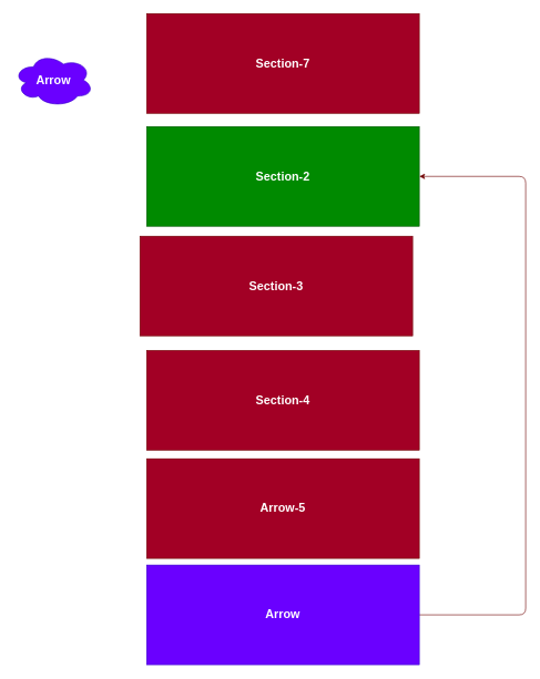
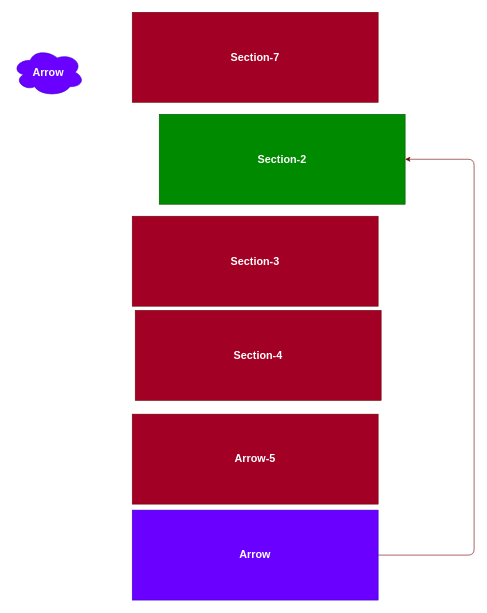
  <mxCell id="0" />
  <mxCell id="1" parent="0" />
  <mxCell id="2" value="Section-7" style="rounded=0;whiteSpace=wrap;html=1;fillColor=#a20025;fontColor=#ffffff;strokeColor=#6F0000;fontSize=18;fontStyle=1" parent="1" vertex="1"><mxGeometry x="220" y="20" width="410" height="150" as="geometry" /></mxCell>
- <mxCell id="3" value="Section-2" style="rounded=0;whiteSpace=wrap;html=1;fillColor=#008a00;fontColor=#ffffff;strokeColor=#005700;fontSize=18;fontStyle=1" parent="1" vertex="1"><mxGeometry x="220" y="190" width="410" height="150" as="geometry" /></mxCell>
- <mxCell id="4" value="Section-3" style="rounded=0;whiteSpace=wrap;html=1;fillColor=#a20025;fontColor=#ffffff;strokeColor=#6F0000;fontSize=18;fontStyle=1" parent="1" vertex="1"><mxGeometry x="210" y="355" width="410" height="150" as="geometry" /></mxCell>
- <mxCell id="5" value="Section-4" style="rounded=0;whiteSpace=wrap;html=1;fillColor=#a20025;fontColor=#ffffff;strokeColor=#6F0000;fontSize=18;fontStyle=1" parent="1" vertex="1"><mxGeometry x="220" y="527" width="410" height="150" as="geometry" /></mxCell>
+ <mxCell id="3" value="Section-2" style="rounded=0;whiteSpace=wrap;html=1;fillColor=#008a00;fontColor=#ffffff;strokeColor=#005700;fontSize=18;fontStyle=1" parent="1" vertex="1"><mxGeometry x="265" y="190" width="410" height="150" as="geometry" /></mxCell>
+ <mxCell id="4" value="Section-3" style="rounded=0;whiteSpace=wrap;html=1;fillColor=#a20025;fontColor=#ffffff;strokeColor=#6F0000;fontSize=18;fontStyle=1" parent="1" vertex="1"><mxGeometry x="220" y="360" width="410" height="150" as="geometry" /></mxCell>
+ <mxCell id="5" value="Section-4" style="rounded=0;whiteSpace=wrap;html=1;fillColor=#a20025;fontColor=#ffffff;strokeColor=#6F0000;fontSize=18;fontStyle=1" parent="1" vertex="1"><mxGeometry x="225" y="517" width="410" height="150" as="geometry" /></mxCell>
  <mxCell id="6" value="Arrow-5" style="rounded=0;whiteSpace=wrap;html=1;fillColor=#a20025;fontColor=#ffffff;strokeColor=#6F0000;fontSize=18;fontStyle=1" parent="1" vertex="1"><mxGeometry x="220" y="690" width="410" height="150" as="geometry" /></mxCell>
  <mxCell id="7" style="edgeStyle=none;html=1;entryX=1;entryY=0.5;entryDx=0;entryDy=0;fillColor=#a20025;strokeColor=#6F0000;fontSize=18;fontStyle=1" parent="1" source="8" target="3" edge="1"><mxGeometry relative="1" as="geometry"><mxPoint x="750" y="210" as="targetPoint" /><Array as="points"><mxPoint x="790" y="925" /><mxPoint x="790" y="265" /></Array></mxGeometry></mxCell>
  <mxCell id="8" value="&lt;font style=&quot;font-size: 18px;&quot;&gt;Arrow&lt;/font&gt;" style="rounded=0;whiteSpace=wrap;html=1;fillColor=#6a00ff;fontColor=#ffffff;strokeColor=#3700CC;fontSize=18;fontStyle=1" parent="1" vertex="1"><mxGeometry x="220" y="850" width="410" height="150" as="geometry" /></mxCell>
  <mxCell id="9" value="Arrow" style="ellipse;shape=cloud;whiteSpace=wrap;html=1;fillColor=#6a00ff;fontColor=#ffffff;strokeColor=#3700CC;fontSize=18;fontStyle=1" vertex="1" parent="1"><mxGeometry x="20" y="80" width="120" height="80" as="geometry" /></mxCell>
